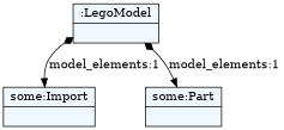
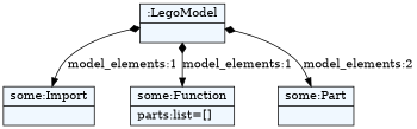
  digraph {
    fontname="Bitstream Vera Sans"
    fontsize=8
    nodesep=0.3
    node [fillcolor=aliceblue shape=record style=filled]
    edge [arrowtail=diamond dir=both]
    n1 [label="{:LegoModel|}"]
    n2 [label="{some:Import|}"]
+   n3 [label="{some:Function|parts:list=[]\l}"]
    n4 [label="{some:Part|}"]
    n1 -> n2 [label="model_elements:1"]
-   n1 -> n4 [label="model_elements:1"]
+   n1 -> n3 [label="model_elements:1"]
+   n1 -> n4 [label="model_elements:2"]
  }
